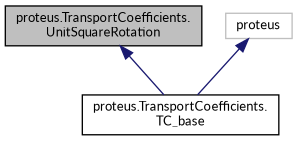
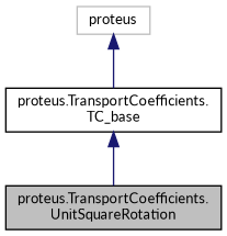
  digraph {
    fontname=Lato
    node [color=black fillcolor=white fontname=Lato fontsize=10 shape=record style=filled]
    edge [color=midnightblue dir=back fontname=Lato fontsize=10 labelfontname=Helvetica labelfontsize=10 style=solid]
    n1 [fillcolor=grey75 fontcolor=black height=0.2 label="proteus.TransportCoefficients.\lUnitSquareRotation" width=0.4]
    n2 [height=0.2 label="proteus.TransportCoefficients.\lTC_base" width=0.4]
    n3 [color=grey75 height=0.2 label=proteus width=0.4]
-   n1 -> n2
+   n2 -> n1
    n3 -> n2
  }
